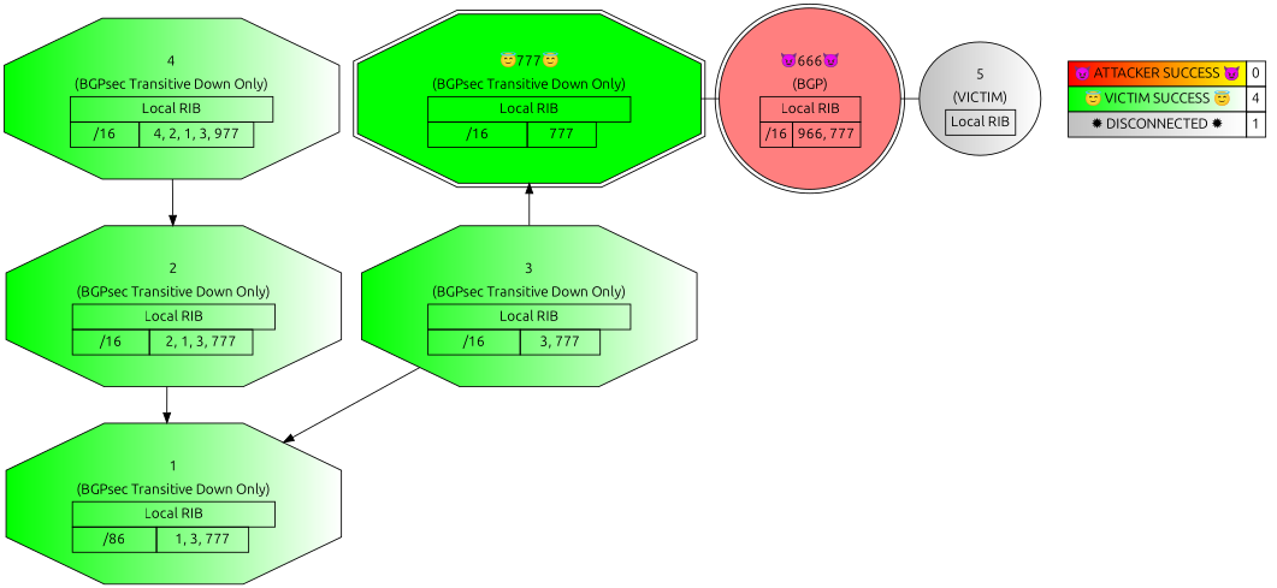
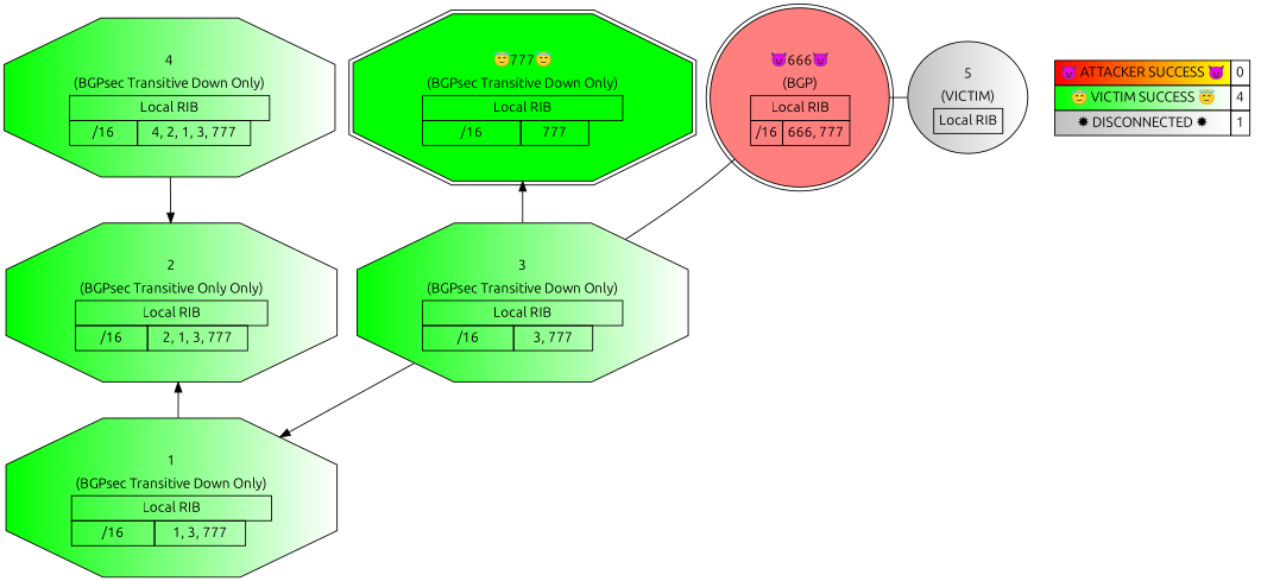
  digraph {
    fontname=Ubuntu
    node [color=black fillcolor="green:white" fontname=Ubuntu shape=octagon style=filled]
    edge [fontname=Ubuntu]
-   n1 [label=<                     <TABLE BORDER="0" CELLBORDER="1" CELLSPACING="0" CELLPADDING="4">                       <TR>                         <TD COLSPAN="3" BORDER="0">4</TD>                       </TR>                       <TR>                         <TD COLSPAN="3" BORDER="0">(BGPsec Transitive Down Only)</TD>                       </TR><TR>                     <TD COLSPAN="3">Local RIB</TD>                   </TR><TR>                         <TD>/16</TD>                         <TD>4, 2, 1, 3, 977</TD>                       </TR></TABLE>>]
+   n1 [label=<                     <TABLE BORDER="0" CELLBORDER="1" CELLSPACING="0" CELLPADDING="4">                       <TR>                         <TD COLSPAN="3" BORDER="0">4</TD>                       </TR>                       <TR>                         <TD COLSPAN="3" BORDER="0">(BGPsec Transitive Down Only)</TD>                       </TR><TR>                     <TD COLSPAN="3">Local RIB</TD>                   </TR><TR>                         <TD>/16</TD>                         <TD>4, 2, 1, 3, 777</TD>                       </TR></TABLE>>]
    n2 [fillcolor="grey:white" label=<                     <TABLE BORDER="0" CELLBORDER="1" CELLSPACING="0" CELLPADDING="4">                       <TR>                         <TD COLSPAN="3" BORDER="0">5</TD>                       </TR>                       <TR>                         <TD COLSPAN="3" BORDER="0">(VICTIM)</TD>                       </TR><TR>                     <TD COLSPAN="3">Local RIB</TD>                   </TR></TABLE>> shape=""]
-   n3 [fillcolor="#FF7F7F" label=<                     <TABLE BORDER="0" CELLBORDER="1" CELLSPACING="0" CELLPADDING="4">                       <TR>                         <TD COLSPAN="3" BORDER="0">&#128520;666&#128520;</TD>                       </TR>                       <TR>                         <TD COLSPAN="3" BORDER="0">(BGP)</TD>                       </TR><TR>                     <TD COLSPAN="3">Local RIB</TD>                   </TR><TR>                         <TD>/16</TD>                         <TD>966, 777</TD>                       </TR></TABLE>> shape=doublecircle]
+   n3 [fillcolor="#FF7F7F" label=<                     <TABLE BORDER="0" CELLBORDER="1" CELLSPACING="0" CELLPADDING="4">                       <TR>                         <TD COLSPAN="3" BORDER="0">&#128520;666&#128520;</TD>                       </TR>                       <TR>                         <TD COLSPAN="3" BORDER="0">(BGP)</TD>                       </TR><TR>                     <TD COLSPAN="3">Local RIB</TD>                   </TR><TR>                         <TD>/16</TD>                         <TD>666, 777</TD>                       </TR></TABLE>> shape=doublecircle]
    n4 [fillcolor=green label=<                     <TABLE BORDER="0" CELLBORDER="1" CELLSPACING="0" CELLPADDING="4">                       <TR>                         <TD COLSPAN="3" BORDER="0">&#128519;777&#128519;</TD>                       </TR>                       <TR>                         <TD COLSPAN="3" BORDER="0">(BGPsec Transitive Down Only)</TD>                       </TR><TR>                     <TD COLSPAN="3">Local RIB</TD>                   </TR><TR>                         <TD>/16</TD>                         <TD>777</TD>                       </TR></TABLE>> shape=doubleoctagon]
-   n5 [label=<                     <TABLE BORDER="0" CELLBORDER="1" CELLSPACING="0" CELLPADDING="4">                       <TR>                         <TD COLSPAN="3" BORDER="0">2</TD>                       </TR>                       <TR>                         <TD COLSPAN="3" BORDER="0">(BGPsec Transitive Down Only)</TD>                       </TR><TR>                     <TD COLSPAN="3">Local RIB</TD>                   </TR><TR>                         <TD>/16</TD>                         <TD>2, 1, 3, 777</TD>                       </TR></TABLE>>]
+   n5 [label=<                     <TABLE BORDER="0" CELLBORDER="1" CELLSPACING="0" CELLPADDING="4">                       <TR>                         <TD COLSPAN="3" BORDER="0">2</TD>                       </TR>                       <TR>                         <TD COLSPAN="3" BORDER="0">(BGPsec Transitive Only Only)</TD>                       </TR><TR>                     <TD COLSPAN="3">Local RIB</TD>                   </TR><TR>                         <TD>/16</TD>                         <TD>2, 1, 3, 777</TD>                       </TR></TABLE>>]
    n6 [label=<                     <TABLE BORDER="0" CELLBORDER="1" CELLSPACING="0" CELLPADDING="4">                       <TR>                         <TD COLSPAN="3" BORDER="0">3</TD>                       </TR>                       <TR>                         <TD COLSPAN="3" BORDER="0">(BGPsec Transitive Down Only)</TD>                       </TR><TR>                     <TD COLSPAN="3">Local RIB</TD>                   </TR><TR>                         <TD>/16</TD>                         <TD>3, 777</TD>                       </TR></TABLE>>]
-   n7 [label=<                     <TABLE BORDER="0" CELLBORDER="1" CELLSPACING="0" CELLPADDING="4">                       <TR>                         <TD COLSPAN="3" BORDER="0">1</TD>                       </TR>                       <TR>                         <TD COLSPAN="3" BORDER="0">(BGPsec Transitive Down Only)</TD>                       </TR><TR>                     <TD COLSPAN="3">Local RIB</TD>                   </TR><TR>                         <TD>/86</TD>                         <TD>1, 3, 777</TD>                       </TR></TABLE>>]
+   n7 [label=<                     <TABLE BORDER="0" CELLBORDER="1" CELLSPACING="0" CELLPADDING="4">                       <TR>                         <TD COLSPAN="3" BORDER="0">1</TD>                       </TR>                       <TR>                         <TD COLSPAN="3" BORDER="0">(BGPsec Transitive Down Only)</TD>                       </TR><TR>                     <TD COLSPAN="3">Local RIB</TD>                   </TR><TR>                         <TD>/16</TD>                         <TD>1, 3, 777</TD>                       </TR></TABLE>>]
    n8 [fillcolor=white label=<<TABLE BORDER="0" CELLBORDER="1" CELLSPACING="0" CELLPADDING="4">                       <TR>                         <TD BGCOLOR="red:yellow">&#128520; ATTACKER SUCCESS &#128520;</TD>                         <TD>0</TD>                       </TR>                       <TR>                         <TD BGCOLOR="green:white">&#128519; VICTIM SUCCESS &#128519;</TD>                         <TD>4</TD>                       </TR>                       <TR>                         <TD BGCOLOR="grey:white">&#10041; DISCONNECTED &#10041;</TD>                         <TD>1</TD>                       </TR>                     </TABLE>> shape=plaintext]
    subgraph sub_1 {
      rank=same
      n1
      n2
      n3
      n4
    }
    subgraph sub_2 {
      rank=same
      n5
      n6
    }
    subgraph sub_3 {
      rank=same
      n7
    }
    n1 -> n5
    n3 -> n2 [dir=none]
-   n4 -> n3 [dir=none]
+   n6 -> n3 [dir=none]
    n6 -> n4
    n6 -> n7
-   n5 -> n7
+   n7 -> n5
  }
